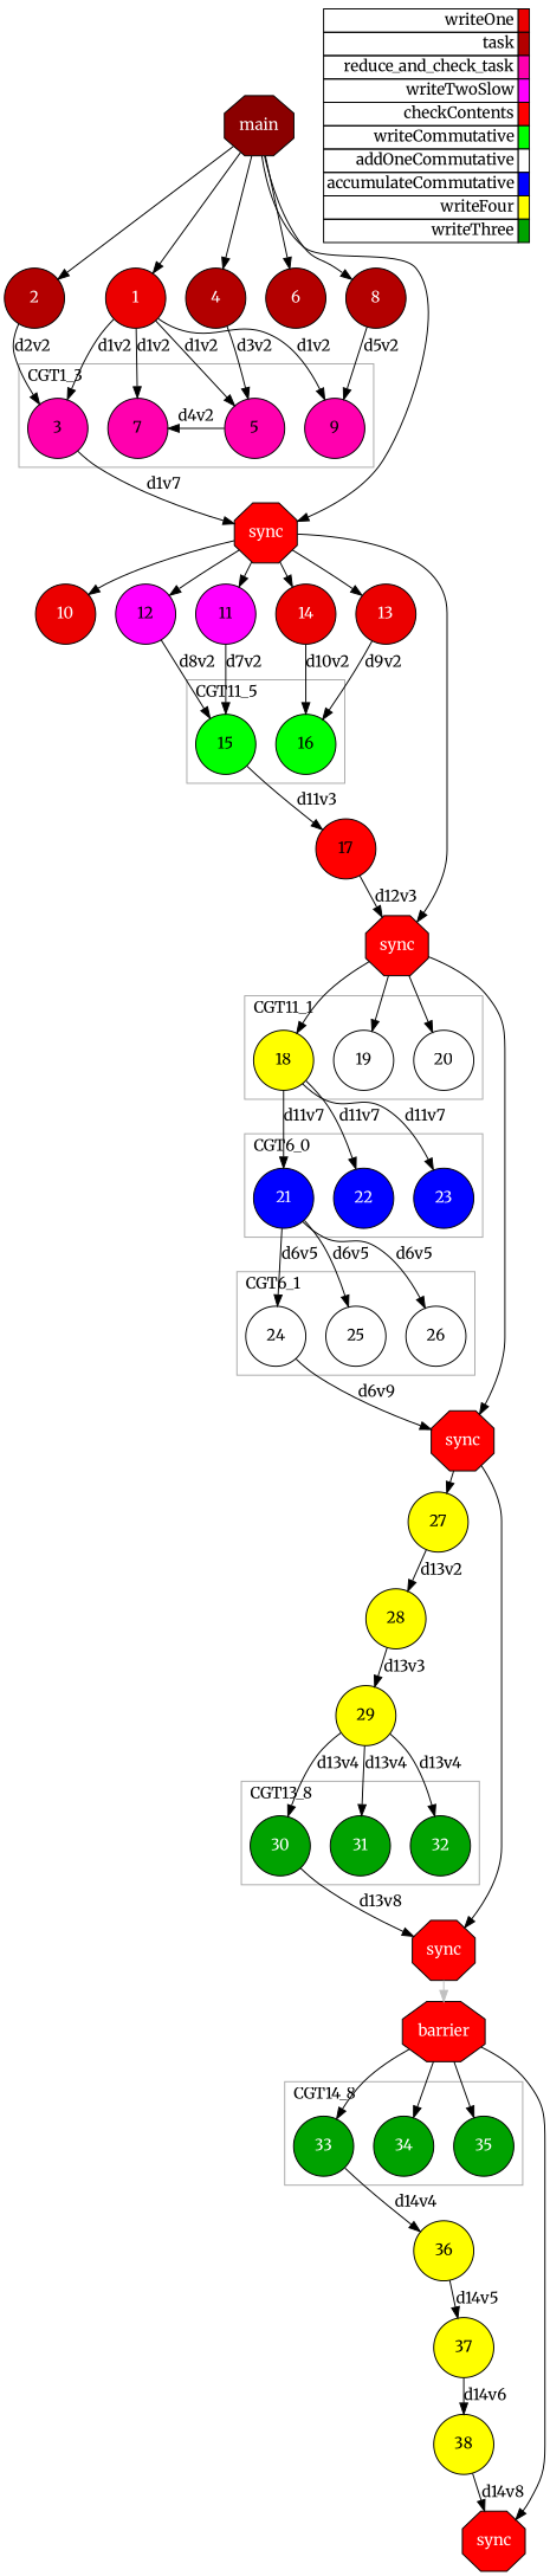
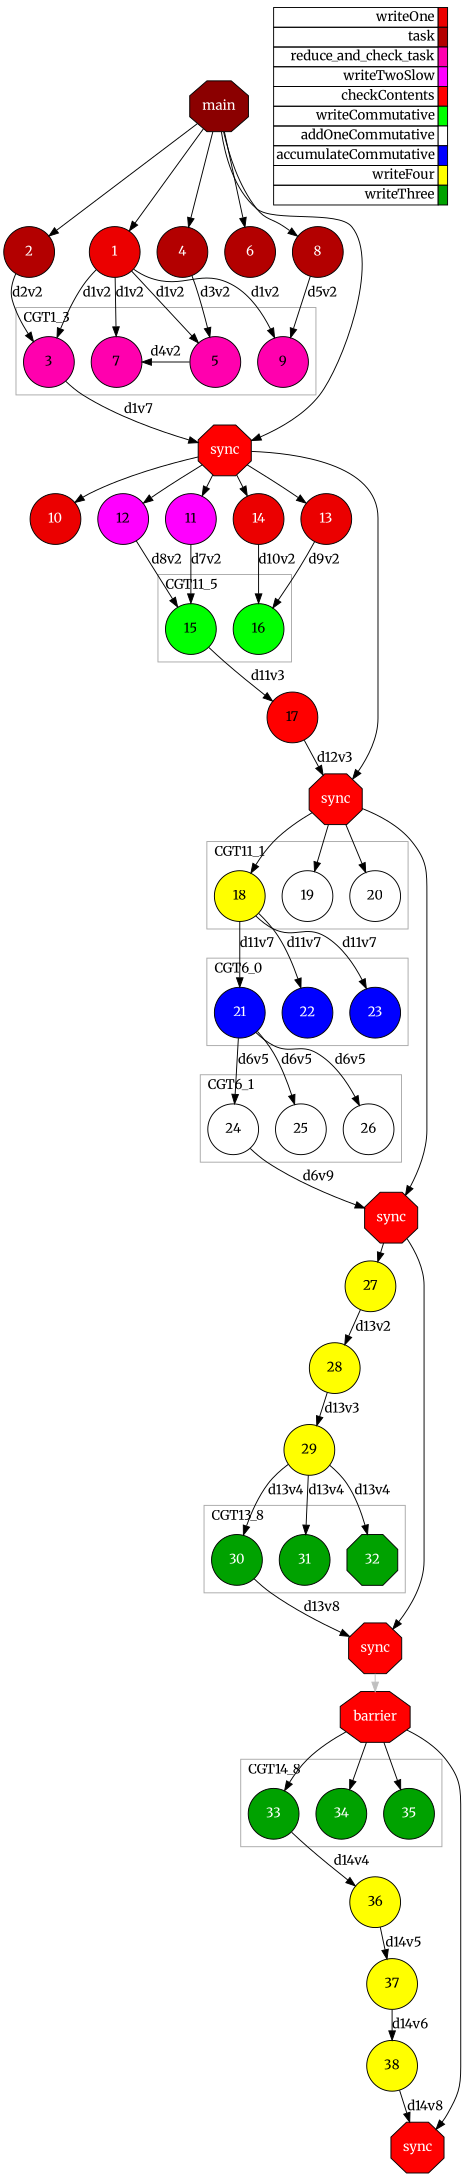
  digraph {
    compound=true
    fontname=Merriweather
    labeljust=l
    newrank=true
    rankdir=TB
    node [fillcolor="#ffff00" fontcolor="#000000" fontname=Merriweather shape=circle style=filled]
    edge [fontname=Merriweather]
    3 [fillcolor="#ff00ae" height=0.75]
    5 [fillcolor="#ff00ae" height=0.75]
    7 [fillcolor="#ff00ae" height=0.75]
    9 [fillcolor="#ff00ae" height=0.75]
    15 [fillcolor="#00ff00" height=0.75]
    16 [fillcolor="#00ff00" height=0.75]
    18 [height=0.75]
    19 [fillcolor="#ffffff" height=0.75]
    20 [fillcolor="#ffffff" height=0.75]
    21 [fillcolor="#0000ff" fontcolor="#ffffff" height=0.75]
    22 [fillcolor="#0000ff" fontcolor="#ffffff" height=0.75]
    23 [fillcolor="#0000ff" fontcolor="#ffffff" height=0.75]
    24 [fillcolor="#ffffff" height=0.75]
    25 [fillcolor="#ffffff" height=0.75]
    26 [fillcolor="#ffffff" height=0.75]
    30 [fillcolor="#00a200" fontcolor="#ffffff" height=0.75]
    31 [fillcolor="#00a200" fontcolor="#ffffff" height=0.75]
-   32 [fillcolor="#00a200" fontcolor="#ffffff" height=0.75]
+   32 [fillcolor="#00a200" fontcolor="#ffffff" height=0.75 shape=octagon]
    33 [fillcolor="#00a200" fontcolor="#ffffff" height=0.75]
    34 [fillcolor="#00a200" fontcolor="#ffffff" height=0.75]
    35 [fillcolor="#00a200" fontcolor="#ffffff" height=0.75]
    n22 [fillcolor="#8B0000" fontcolor="#FFFFFF" height=0.75 label=main shape=octagon]
    1 [fillcolor="#eb0000" fontcolor="#ffffff" height=0.75]
    2 [fillcolor="#b30000" fontcolor="#ffffff" height=0.75]
    4 [fillcolor="#b30000" fontcolor="#ffffff" height=0.75]
    6 [fillcolor="#b30000" fontcolor="#ffffff" height=0.75]
    8 [fillcolor="#b30000" fontcolor="#ffffff" height=0.75]
    n28 [fillcolor="#ff0000" fontcolor="#FFFFFF" height=0.75 label=sync shape=octagon]
    10 [fillcolor="#eb0000" fontcolor="#ffffff" height=0.75]
    11 [fillcolor="#ff00ff" height=0.75]
    12 [fillcolor="#ff00ff" height=0.75]
    13 [fillcolor="#eb0000" fontcolor="#ffffff" height=0.75]
    14 [fillcolor="#eb0000" fontcolor="#ffffff" height=0.75]
    n34 [fillcolor="#ff0000" fontcolor="#FFFFFF" height=0.75 label=sync shape=octagon]
    17 [fillcolor="#ff0000" height=0.75]
    n36 [fillcolor="#ff0000" fontcolor="#FFFFFF" height=0.75 label=sync shape=octagon]
    27 [height=0.75]
    n38 [fillcolor="#ff0000" fontcolor="#FFFFFF" height=0.75 label=sync shape=octagon]
    28 [height=0.75]
    29 [height=0.75]
    n41 [fillcolor="#ff0000" fontcolor="#FFFFFF" height=0.75 label=barrier shape=octagon]
    n42 [fillcolor="#ff0000" fontcolor="#FFFFFF" height=0.75 label=sync shape=octagon]
    36 [height=0.75]
    37 [height=0.75]
    38 [height=0.75]
    n46 [height=0.75 label=<       <table border="0" cellpadding="2" cellspacing="0" cellborder="1"> <tr> <td align="right">writeOne</td> <td bgcolor="#eb0000">&nbsp;</td> </tr> <tr> <td align="right">task</td> <td bgcolor="#b30000">&nbsp;</td> </tr> <tr> <td align="right">reduce_and_check_task</td> <td bgcolor="#ff00ae">&nbsp;</td> </tr> <tr> <td align="right">writeTwoSlow</td> <td bgcolor="#ff00ff">&nbsp;</td> </tr> <tr> <td align="right">checkContents</td> <td bgcolor="#ff0000">&nbsp;</td> </tr> <tr> <td align="right">writeCommutative</td> <td bgcolor="#00ff00">&nbsp;</td> </tr> <tr> <td align="right">addOneCommutative</td> <td bgcolor="#ffffff">&nbsp;</td> </tr> <tr> <td align="right">accumulateCommutative</td> <td bgcolor="#0000ff">&nbsp;</td> </tr> <tr> <td align="right">writeFour</td> <td bgcolor="#ffff00">&nbsp;</td> </tr> <tr> <td align="right">writeThree</td> <td bgcolor="#00a200">&nbsp;</td> </tr>       </table>     > shape=plaintext fillcolor="" fontcolor="" style=""]
    subgraph sub_1 {
      ranksep=0.20
      n22
      1
      2
      4
      6
      8
      n28
      10
      11
      12
      13
      14
      n34
      17
      n36
      27
      n38
      28
      29
      n41
      n42
      36
      37
      38
      subgraph cluster_2 {
        color="#A9A9A9"
        label=CGT1_3
        rank=same
        ranksep=0.20
        shape=rect
        3
        5
        7
        9
      }
      subgraph cluster_3 {
        color="#A9A9A9"
        label=CGT11_5
        rank=same
        ranksep=0.20
        shape=rect
        15
        16
      }
      subgraph cluster_4 {
        color="#A9A9A9"
        label=CGT11_1
        rank=same
        ranksep=0.20
        shape=rect
        18
        19
        20
      }
      subgraph cluster_5 {
        color="#A9A9A9"
        label=CGT6_0
        rank=same
        ranksep=0.20
        shape=rect
        21
        22
        23
      }
      subgraph cluster_6 {
        color="#A9A9A9"
        label=CGT6_1
        rank=same
        ranksep=0.20
        shape=rect
        24
        25
        26
      }
      subgraph cluster_7 {
        color="#A9A9A9"
        label=CGT13_8
        rank=same
        ranksep=0.20
        shape=rect
        30
        31
        32
      }
      subgraph cluster_8 {
        color="#A9A9A9"
        label=CGT14_8
        rank=same
        ranksep=0.20
        shape=rect
        33
        34
        35
      }
    }
    subgraph sub_9 {
      label=Legend
      rank=sink
      ranksep=0.20
      n46
    }
    3 -> n28 [label=d1v7]
    5 -> 7 [label=d4v2]
    15 -> 17 [label=d11v3]
    18 -> 21 [label=d11v7]
    18 -> 22 [label=d11v7]
    18 -> 23 [label=d11v7]
    21 -> 24 [label=d6v5]
    21 -> 25 [label=d6v5]
    21 -> 26 [label=d6v5]
    24 -> n36 [label=d6v9]
    30 -> n38 [label=d13v8]
    33 -> 36 [label=d14v4]
    n22 -> 1
    n22 -> 2
    n22 -> 4
    n22 -> 6
    n22 -> 8
    n22 -> n28
    1 -> 3 [label=d1v2]
    1 -> 5 [label=d1v2]
    1 -> 7 [label=d1v2]
    1 -> 9 [label=d1v2]
    2 -> 3 [label=d2v2]
    4 -> 5 [label=d3v2]
    8 -> 9 [label=d5v2]
    n28 -> 10
    n28 -> 11
    n28 -> 12
    n28 -> 13
    n28 -> 14
    n28 -> n34
    11 -> 15 [label=d7v2]
    12 -> 15 [label=d8v2]
    13 -> 16 [label=d9v2]
    14 -> 16 [label=d10v2]
    n34 -> 18
    n34 -> 19
    n34 -> 20
    n34 -> n36
    17 -> n34 [label=d12v3]
    n36 -> 27
    n36 -> n38
    27 -> 28 [label=d13v2]
    n38 -> n41 [color=grey]
    28 -> 29 [label=d13v3]
    29 -> 30 [label=d13v4]
    29 -> 31 [label=d13v4]
    29 -> 32 [label=d13v4]
    n41 -> 33
    n41 -> 34
    n41 -> 35
    n41 -> n42
    36 -> 37 [label=d14v5]
    37 -> 38 [label=d14v6]
    38 -> n42 [label=d14v8]
  }
